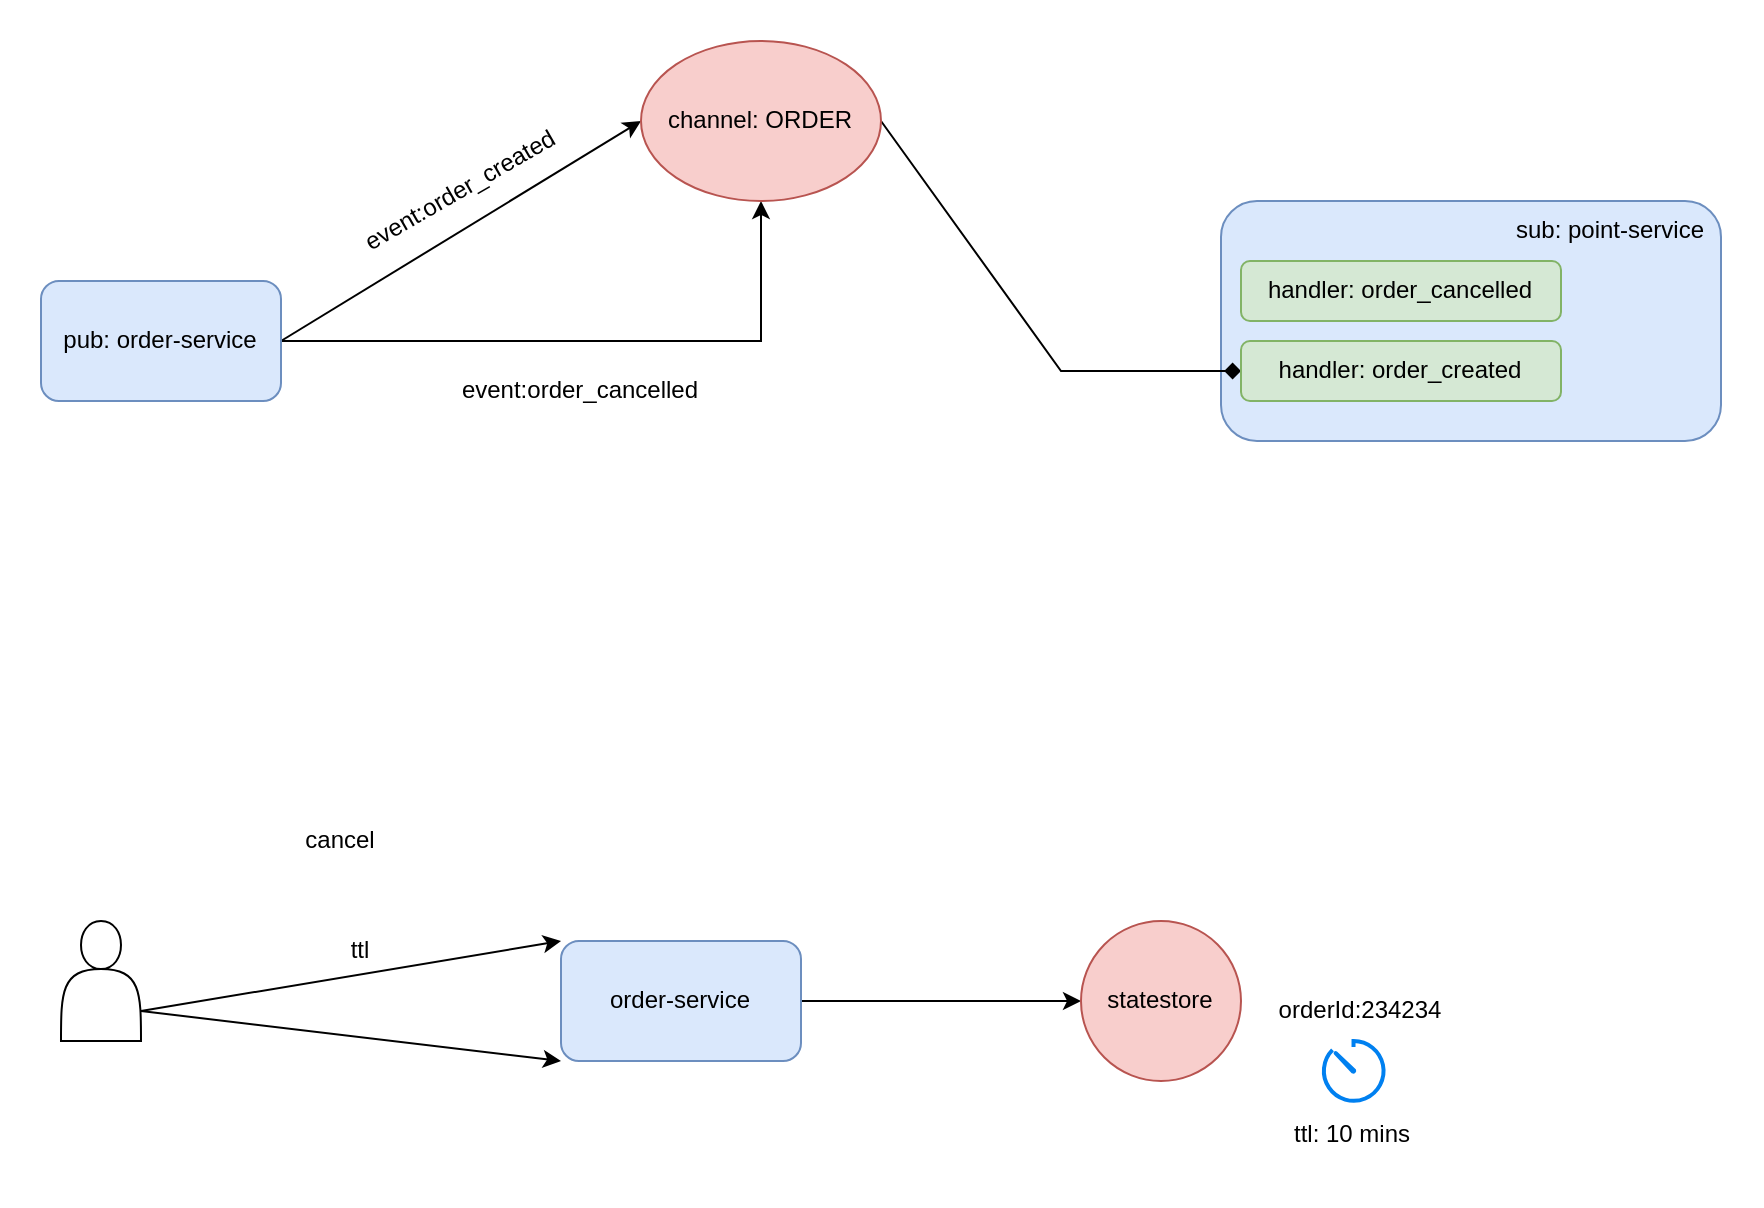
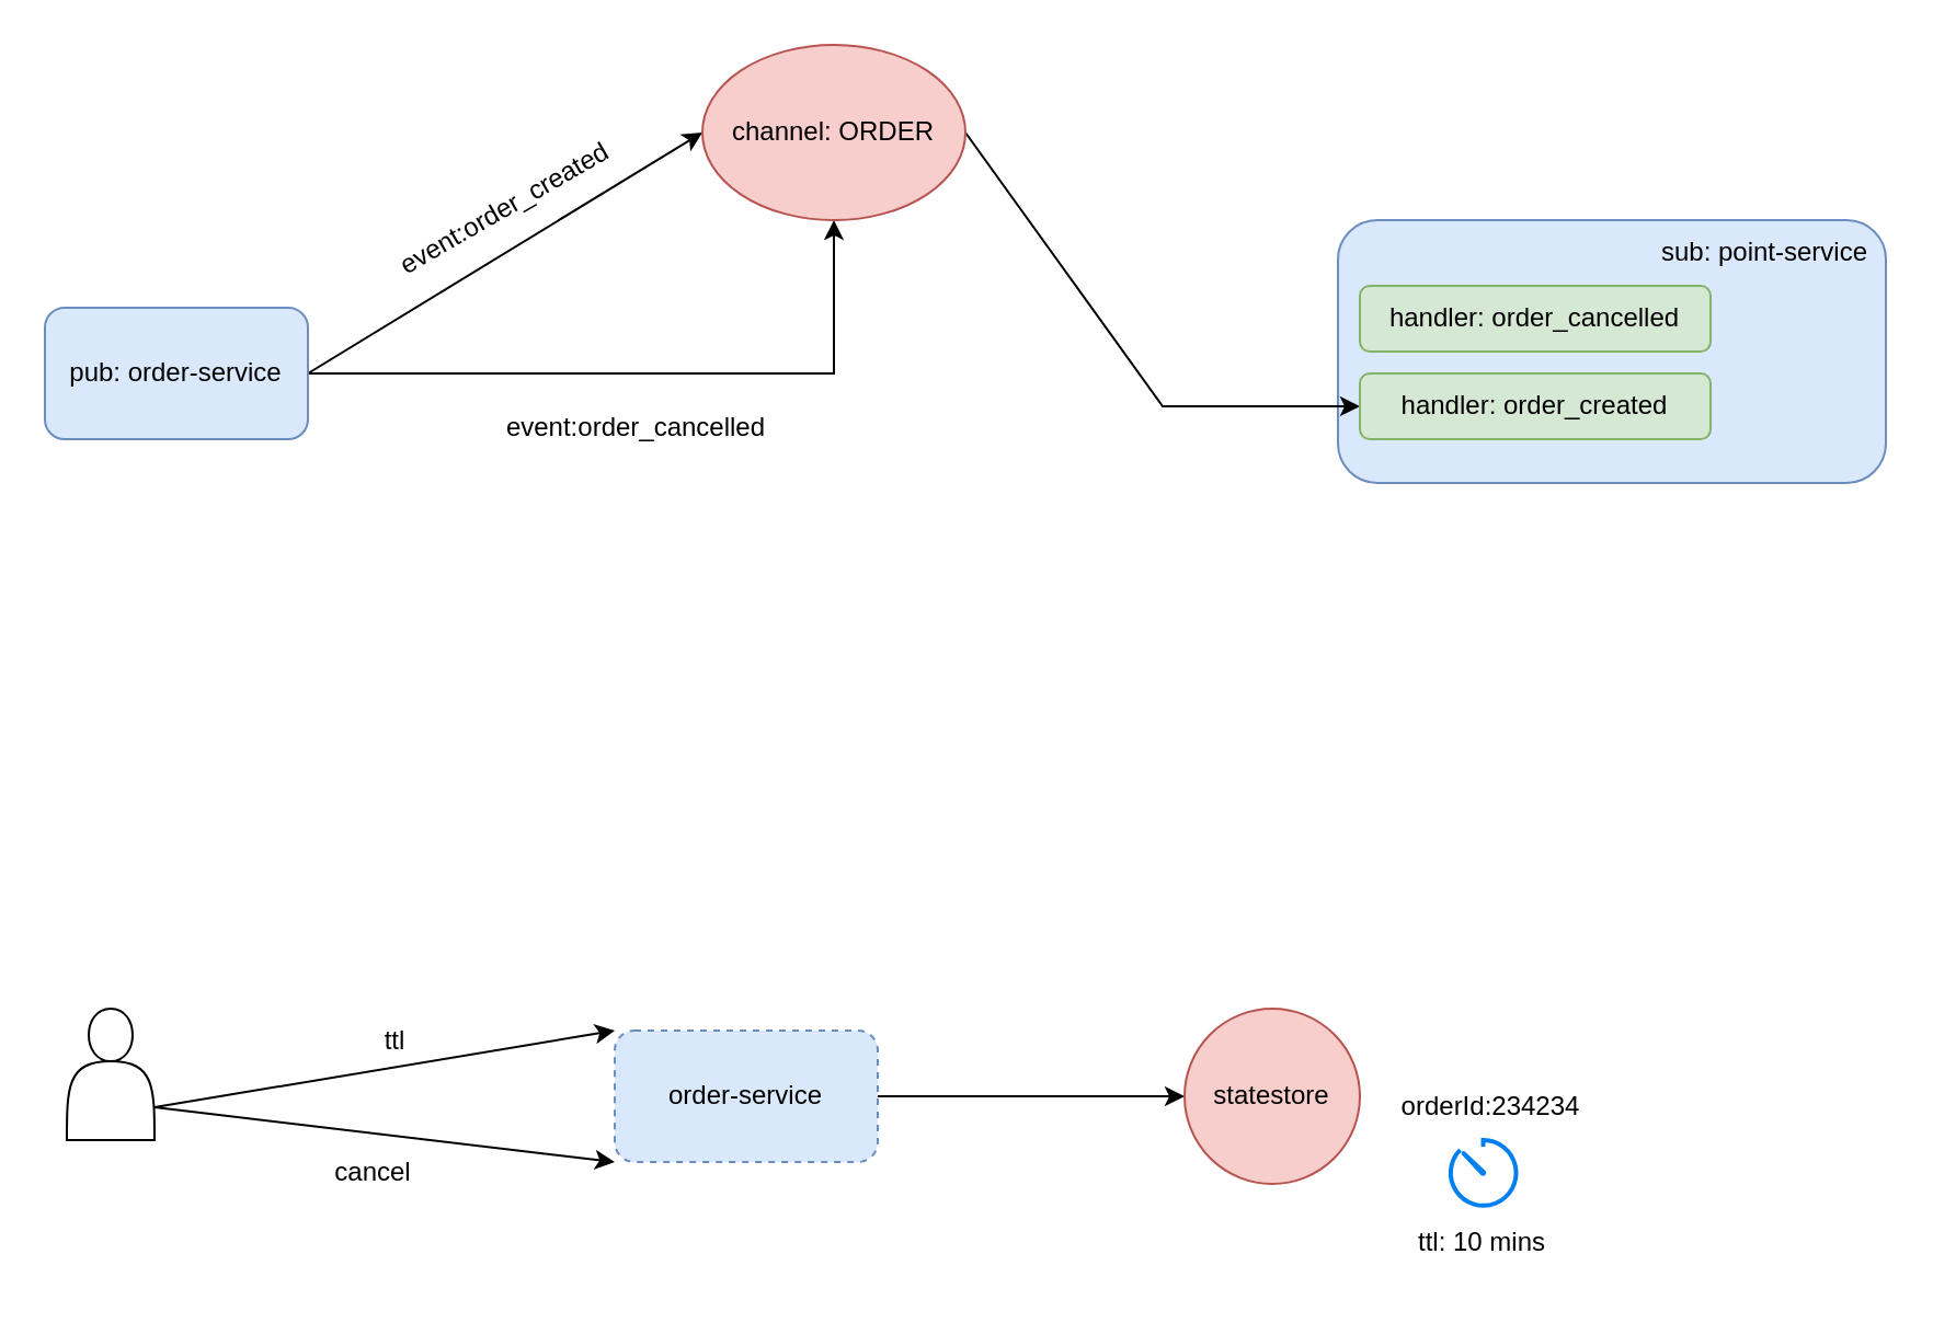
  <mxCell id="0" />
  <mxCell id="1" parent="0" />
  <mxCell id="2" value="" style="rounded=1;whiteSpace=wrap;html=1;fillColor=#dae8fc;strokeColor=#6c8ebf;" vertex="1" parent="1"><mxGeometry x="610" y="100" width="250" height="120" as="geometry" /></mxCell>
  <mxCell id="3" style="rounded=0;orthogonalLoop=1;jettySize=auto;html=1;exitX=1;exitY=0.5;exitDx=0;exitDy=0;entryX=0;entryY=0.5;entryDx=0;entryDy=0;" edge="1" parent="1" source="5" target="7"><mxGeometry relative="1" as="geometry" /></mxCell>
  <mxCell id="4" style="edgeStyle=none;rounded=0;orthogonalLoop=1;jettySize=auto;html=1;exitX=1;exitY=0.5;exitDx=0;exitDy=0;entryX=0.5;entryY=1;entryDx=0;entryDy=0;" edge="1" parent="1" source="5" target="7"><mxGeometry relative="1" as="geometry"><Array as="points"><mxPoint x="380" y="170" /></Array></mxGeometry></mxCell>
  <mxCell id="5" value="pub: order-service" style="rounded=1;whiteSpace=wrap;html=1;fillColor=#dae8fc;strokeColor=#6c8ebf;" vertex="1" parent="1"><mxGeometry x="20" y="140" width="120" height="60" as="geometry" /></mxCell>
- <mxCell id="6" style="edgeStyle=none;rounded=0;orthogonalLoop=1;jettySize=auto;html=1;exitX=1;exitY=0.5;exitDx=0;exitDy=0;entryX=0;entryY=0.5;entryDx=0;entryDy=0;endArrow=diamond;" edge="1" parent="1" source="7" target="12"><mxGeometry relative="1" as="geometry"><Array as="points"><mxPoint x="530" y="185" /></Array></mxGeometry></mxCell>
+ <mxCell id="6" style="edgeStyle=none;rounded=0;orthogonalLoop=1;jettySize=auto;html=1;exitX=1;exitY=0.5;exitDx=0;exitDy=0;entryX=0;entryY=0.5;entryDx=0;entryDy=0;" edge="1" parent="1" source="7" target="12"><mxGeometry relative="1" as="geometry"><Array as="points"><mxPoint x="530" y="185" /></Array></mxGeometry></mxCell>
  <mxCell id="7" value="channel: ORDER" style="ellipse;whiteSpace=wrap;html=1;fillColor=#f8cecc;strokeColor=#b85450;" vertex="1" parent="1"><mxGeometry x="320" y="20" width="120" height="80" as="geometry" /></mxCell>
  <mxCell id="8" value="event:order_cancelled" style="text;html=1;strokeColor=none;fillColor=none;align=center;verticalAlign=middle;whiteSpace=wrap;rounded=0;" vertex="1" parent="1"><mxGeometry x="220" y="180" width="140" height="30" as="geometry" /></mxCell>
  <mxCell id="9" value="event:order_created" style="text;html=1;strokeColor=none;fillColor=none;align=center;verticalAlign=middle;whiteSpace=wrap;rounded=0;rotation=-30;" vertex="1" parent="1"><mxGeometry x="160" y="80" width="140" height="30" as="geometry" /></mxCell>
  <mxCell id="10" value="sub: point-service" style="text;html=1;strokeColor=none;fillColor=none;align=center;verticalAlign=middle;whiteSpace=wrap;rounded=0;" vertex="1" parent="1"><mxGeometry x="750" y="100" width="110" height="30" as="geometry" /></mxCell>
  <mxCell id="11" value="handler: order_cancelled" style="rounded=1;whiteSpace=wrap;html=1;fillColor=#d5e8d4;strokeColor=#82b366;" vertex="1" parent="1"><mxGeometry x="620" y="130" width="160" height="30" as="geometry" /></mxCell>
  <mxCell id="12" value="handler: order_created" style="rounded=1;whiteSpace=wrap;html=1;fillColor=#d5e8d4;strokeColor=#82b366;" vertex="1" parent="1"><mxGeometry x="620" y="170" width="160" height="30" as="geometry" /></mxCell>
  <mxCell id="13" style="edgeStyle=none;rounded=0;orthogonalLoop=1;jettySize=auto;html=1;exitX=1;exitY=0.75;exitDx=0;exitDy=0;entryX=0;entryY=0;entryDx=0;entryDy=0;" edge="1" parent="1" source="15" target="17"><mxGeometry relative="1" as="geometry" /></mxCell>
  <mxCell id="14" style="edgeStyle=none;rounded=0;orthogonalLoop=1;jettySize=auto;html=1;exitX=1;exitY=0.75;exitDx=0;exitDy=0;entryX=0;entryY=1;entryDx=0;entryDy=0;" edge="1" parent="1" source="15" target="17"><mxGeometry relative="1" as="geometry" /></mxCell>
  <mxCell id="15" value="" style="shape=actor;whiteSpace=wrap;html=1;rounded=1;" vertex="1" parent="1"><mxGeometry x="30" y="460" width="40" height="60" as="geometry" /></mxCell>
  <mxCell id="16" style="edgeStyle=none;rounded=0;orthogonalLoop=1;jettySize=auto;html=1;exitX=1;exitY=0.5;exitDx=0;exitDy=0;entryX=0;entryY=0.5;entryDx=0;entryDy=0;" edge="1" parent="1" source="17" target="18"><mxGeometry relative="1" as="geometry" /></mxCell>
- <mxCell id="17" value="order-service" style="rounded=1;whiteSpace=wrap;html=1;fillColor=#dae8fc;strokeColor=#6c8ebf;" vertex="1" parent="1"><mxGeometry x="280" y="470" width="120" height="60" as="geometry" /></mxCell>
+ <mxCell id="17" value="order-service" style="rounded=1;whiteSpace=wrap;html=1;fillColor=#dae8fc;strokeColor=#6c8ebf;dashed=1;" vertex="1" parent="1"><mxGeometry x="280" y="470" width="120" height="60" as="geometry" /></mxCell>
  <mxCell id="18" value="statestore" style="ellipse;whiteSpace=wrap;html=1;aspect=fixed;rounded=1;fillColor=#f8cecc;strokeColor=#b85450;" vertex="1" parent="1"><mxGeometry x="540" y="460" width="80" height="80" as="geometry" /></mxCell>
  <mxCell id="19" value="orderId:234234" style="text;html=1;strokeColor=none;fillColor=none;align=center;verticalAlign=middle;whiteSpace=wrap;rounded=0;" vertex="1" parent="1"><mxGeometry x="650" y="490" width="60" height="30" as="geometry" /></mxCell>
- <mxCell id="20" value="cancel" style="text;html=1;strokeColor=none;fillColor=none;align=center;verticalAlign=middle;whiteSpace=wrap;rounded=0;" vertex="1" parent="1"><mxGeometry x="140" y="405" width="60" height="30" as="geometry" /></mxCell>
+ <mxCell id="20" value="cancel" style="text;html=1;strokeColor=none;fillColor=none;align=center;verticalAlign=middle;whiteSpace=wrap;rounded=0;" vertex="1" parent="1"><mxGeometry x="140" y="520" width="60" height="30" as="geometry" /></mxCell>
  <mxCell id="21" value="ttl" style="text;html=1;strokeColor=none;fillColor=none;align=center;verticalAlign=middle;whiteSpace=wrap;rounded=0;" vertex="1" parent="1"><mxGeometry x="150" y="460" width="60" height="30" as="geometry" /></mxCell>
  <mxCell id="22" value="" style="html=1;verticalLabelPosition=bottom;align=center;labelBackgroundColor=#ffffff;verticalAlign=top;strokeWidth=2;strokeColor=#0080F0;shadow=0;dashed=0;shape=mxgraph.ios7.icons.gauge;rounded=1;" vertex="1" parent="1"><mxGeometry x="660" y="520" width="32.4" height="31.5" as="geometry" /></mxCell>
  <mxCell id="23" value="ttl: 10 mins" style="text;html=1;strokeColor=none;fillColor=none;align=center;verticalAlign=middle;whiteSpace=wrap;rounded=0;" vertex="1" parent="1"><mxGeometry x="636.2" y="551.5" width="80" height="30" as="geometry" /></mxCell>
